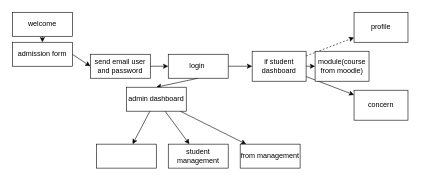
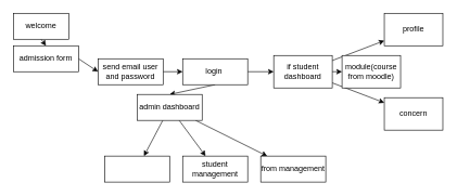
  <mxCell id="0" />
  <mxCell id="1" parent="0" />
  <mxCell id="2" style="edgeStyle=none;html=1;exitX=1;exitY=0.5;exitDx=0;exitDy=0;entryX=0;entryY=0.5;entryDx=0;entryDy=0;" edge="1" parent="1" source="3" target="9"><mxGeometry relative="1" as="geometry" /></mxCell>
  <mxCell id="3" value="admission form" style="rounded=0;whiteSpace=wrap;html=1;" parent="1" vertex="1"><mxGeometry x="20" y="70" width="100" height="40" as="geometry" /></mxCell>
  <mxCell id="4" value="" style="edgeStyle=none;html=1;" edge="1" parent="1" source="7" target="19"><mxGeometry relative="1" as="geometry" /></mxCell>
  <mxCell id="5" value="" style="edgeStyle=none;html=1;" edge="1" parent="1" source="7" target="20"><mxGeometry relative="1" as="geometry" /></mxCell>
- <mxCell id="6" value="" style="edgeStyle=none;html=1;dashed=1;" edge="1" parent="1" source="7" target="21"><mxGeometry relative="1" as="geometry" /></mxCell>
+ <mxCell id="6" value="" style="edgeStyle=none;html=1;" edge="1" parent="1" source="7" target="21"><mxGeometry relative="1" as="geometry" /></mxCell>
  <mxCell id="7" value="if student&lt;br&gt;dashboard" style="rounded=0;whiteSpace=wrap;html=1;" parent="1" vertex="1"><mxGeometry x="420" y="85" width="90" height="50" as="geometry" /></mxCell>
  <mxCell id="8" style="edgeStyle=none;html=1;exitX=1;exitY=0.5;exitDx=0;exitDy=0;" edge="1" parent="1" source="9" target="12"><mxGeometry relative="1" as="geometry" /></mxCell>
  <mxCell id="9" value="send email user and password" style="rounded=0;whiteSpace=wrap;html=1;" parent="1" vertex="1"><mxGeometry x="150" y="90" width="100" height="40" as="geometry" /></mxCell>
  <mxCell id="10" style="edgeStyle=none;html=1;exitX=1;exitY=0.5;exitDx=0;exitDy=0;entryX=0;entryY=0.5;entryDx=0;entryDy=0;" edge="1" parent="1" source="12" target="7"><mxGeometry relative="1" as="geometry" /></mxCell>
  <mxCell id="11" style="edgeStyle=none;html=1;exitX=0.5;exitY=1;exitDx=0;exitDy=0;entryX=0.5;entryY=0;entryDx=0;entryDy=0;" edge="1" parent="1" source="12" target="18"><mxGeometry relative="1" as="geometry" /></mxCell>
  <mxCell id="12" value="login&amp;nbsp;" style="rounded=0;whiteSpace=wrap;html=1;" parent="1" vertex="1"><mxGeometry x="280" y="90" width="100" height="40" as="geometry" /></mxCell>
  <mxCell id="13" style="edgeStyle=none;html=1;exitX=0.5;exitY=1;exitDx=0;exitDy=0;entryX=0.5;entryY=0;entryDx=0;entryDy=0;" edge="1" parent="1" source="14" target="3"><mxGeometry relative="1" as="geometry" /></mxCell>
- <mxCell id="14" value="welcome" style="rounded=0;whiteSpace=wrap;html=1;" vertex="1" parent="1"><mxGeometry x="20" y="20" width="100" height="40" as="geometry" /></mxCell>
+ <mxCell id="14" value="welcome" style="rounded=0;whiteSpace=wrap;html=1;" vertex="1" parent="1"><mxGeometry x="20" y="20" width="85" height="40" as="geometry" /></mxCell>
  <mxCell id="15" value="" style="edgeStyle=none;html=1;" edge="1" parent="1" source="18" target="22"><mxGeometry relative="1" as="geometry" /></mxCell>
  <mxCell id="16" value="" style="edgeStyle=none;html=1;" edge="1" parent="1" source="18" target="23"><mxGeometry relative="1" as="geometry" /></mxCell>
  <mxCell id="17" value="" style="edgeStyle=none;html=1;" edge="1" parent="1" source="18" target="24"><mxGeometry relative="1" as="geometry" /></mxCell>
  <mxCell id="18" value="admin dashboard" style="rounded=0;whiteSpace=wrap;html=1;" vertex="1" parent="1"><mxGeometry x="210" y="145" width="100" height="40" as="geometry" /></mxCell>
  <mxCell id="19" value="module(course from moodle)" style="rounded=0;whiteSpace=wrap;html=1;" vertex="1" parent="1"><mxGeometry x="525" y="85" width="90" height="50" as="geometry" /></mxCell>
  <mxCell id="20" value="concern" style="rounded=0;whiteSpace=wrap;html=1;" vertex="1" parent="1"><mxGeometry x="590" y="150" width="90" height="50" as="geometry" /></mxCell>
  <mxCell id="21" value="profile" style="rounded=0;whiteSpace=wrap;html=1;" vertex="1" parent="1"><mxGeometry x="590" y="20" width="90" height="50" as="geometry" /></mxCell>
  <mxCell id="22" value="student management" style="rounded=0;whiteSpace=wrap;html=1;" vertex="1" parent="1"><mxGeometry x="280" y="240" width="100" height="40" as="geometry" /></mxCell>
  <mxCell id="23" value="from management" style="rounded=0;whiteSpace=wrap;html=1;" vertex="1" parent="1"><mxGeometry x="400" y="240" width="100" height="40" as="geometry" /></mxCell>
  <mxCell id="24" value="" style="rounded=0;whiteSpace=wrap;html=1;" vertex="1" parent="1"><mxGeometry x="160" y="240" width="100" height="40" as="geometry" /></mxCell>
